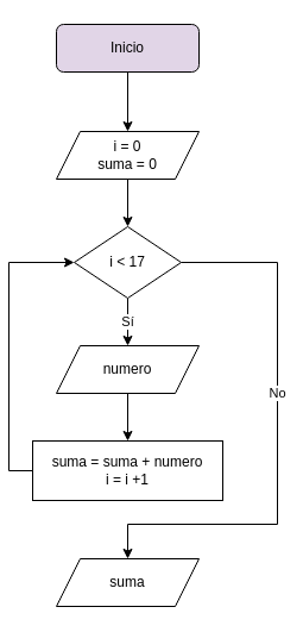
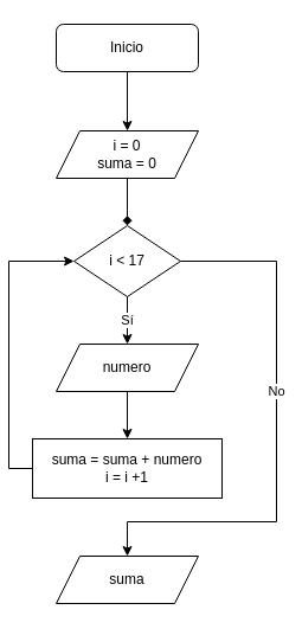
  <mxCell id="0" />
  <mxCell id="1" parent="0" />
  <mxCell id="2" style="edgeStyle=orthogonalEdgeStyle;rounded=0;orthogonalLoop=1;jettySize=auto;html=1;exitX=0.5;exitY=1;exitDx=0;exitDy=0;entryX=0.5;entryY=0;entryDx=0;entryDy=0;" edge="1" parent="1" source="3" target="8"><mxGeometry relative="1" as="geometry" /></mxCell>
- <mxCell id="3" value="Inicio" style="rounded=1;whiteSpace=wrap;html=1;fillColor=#e1d5e7;" vertex="1" parent="1"><mxGeometry x="40" y="20" width="120" height="40" as="geometry" /></mxCell>
+ <mxCell id="3" value="Inicio" style="rounded=1;whiteSpace=wrap;html=1;" vertex="1" parent="1"><mxGeometry x="40" y="20" width="120" height="40" as="geometry" /></mxCell>
  <mxCell id="4" value="Sí" style="edgeStyle=orthogonalEdgeStyle;rounded=0;orthogonalLoop=1;jettySize=auto;html=1;entryX=0.5;entryY=0;entryDx=0;entryDy=0;" edge="1" parent="1" source="6" target="10"><mxGeometry relative="1" as="geometry" /></mxCell>
  <mxCell id="5" value="No" style="edgeStyle=orthogonalEdgeStyle;rounded=0;orthogonalLoop=1;jettySize=auto;html=1;exitX=1;exitY=0.5;exitDx=0;exitDy=0;entryX=0.5;entryY=0;entryDx=0;entryDy=0;" edge="1" parent="1" source="6" target="13"><mxGeometry x="-0.162" relative="1" as="geometry"><Array as="points"><mxPoint x="226" y="220" /><mxPoint x="226" y="440" /><mxPoint x="100" y="440" /></Array><mxPoint as="offset" /></mxGeometry></mxCell>
  <mxCell id="6" value="i &amp;lt; 17" style="rhombus;whiteSpace=wrap;html=1;" vertex="1" parent="1"><mxGeometry x="55" y="190" width="90" height="60" as="geometry" /></mxCell>
- <mxCell id="7" style="edgeStyle=orthogonalEdgeStyle;rounded=0;orthogonalLoop=1;jettySize=auto;html=1;exitX=0.5;exitY=1;exitDx=0;exitDy=0;entryX=0.5;entryY=0;entryDx=0;entryDy=0;" edge="1" parent="1" source="8" target="6"><mxGeometry relative="1" as="geometry" /></mxCell>
+ <mxCell id="7" style="edgeStyle=orthogonalEdgeStyle;rounded=0;orthogonalLoop=1;jettySize=auto;html=1;exitX=0.5;exitY=1;exitDx=0;exitDy=0;entryX=0.5;entryY=0;entryDx=0;entryDy=0;endArrow=diamond;" edge="1" parent="1" source="8" target="6"><mxGeometry relative="1" as="geometry" /></mxCell>
  <mxCell id="8" value="i = 0&lt;br&gt;suma = 0" style="shape=parallelogram;perimeter=parallelogramPerimeter;whiteSpace=wrap;html=1;fixedSize=1;" vertex="1" parent="1"><mxGeometry x="40" y="110" width="120" height="40" as="geometry" /></mxCell>
  <mxCell id="9" style="edgeStyle=orthogonalEdgeStyle;rounded=0;orthogonalLoop=1;jettySize=auto;html=1;" edge="1" parent="1" source="10" target="12"><mxGeometry relative="1" as="geometry" /></mxCell>
  <mxCell id="10" value="numero" style="shape=parallelogram;perimeter=parallelogramPerimeter;whiteSpace=wrap;html=1;fixedSize=1;" vertex="1" parent="1"><mxGeometry x="40" y="290" width="120" height="40" as="geometry" /></mxCell>
  <mxCell id="11" style="edgeStyle=orthogonalEdgeStyle;rounded=0;orthogonalLoop=1;jettySize=auto;html=1;exitX=0;exitY=0.5;exitDx=0;exitDy=0;entryX=0;entryY=0.5;entryDx=0;entryDy=0;" edge="1" parent="1" source="12" target="6"><mxGeometry relative="1" as="geometry" /></mxCell>
  <mxCell id="12" value="suma = suma + numero&lt;br&gt;i = i +1" style="rounded=0;whiteSpace=wrap;html=1;" vertex="1" parent="1"><mxGeometry x="20" y="370" width="160" height="50" as="geometry" /></mxCell>
  <mxCell id="13" value="suma" style="shape=parallelogram;perimeter=parallelogramPerimeter;whiteSpace=wrap;html=1;fixedSize=1;" vertex="1" parent="1"><mxGeometry x="40" y="469" width="120" height="40" as="geometry" /></mxCell>
